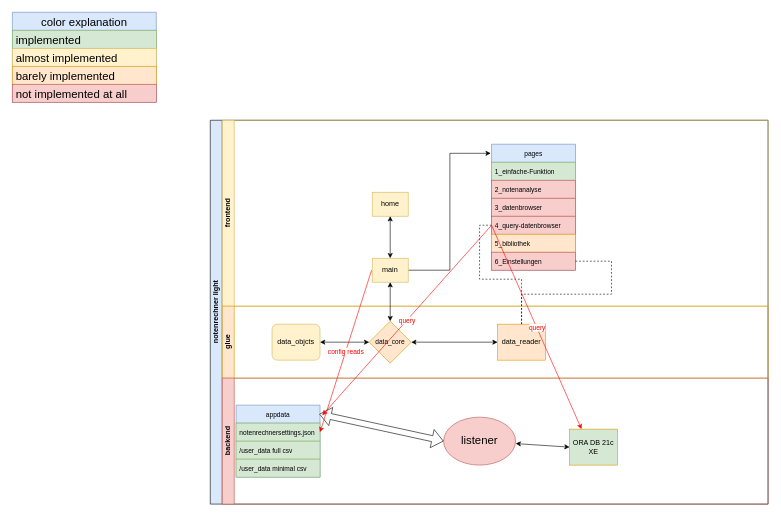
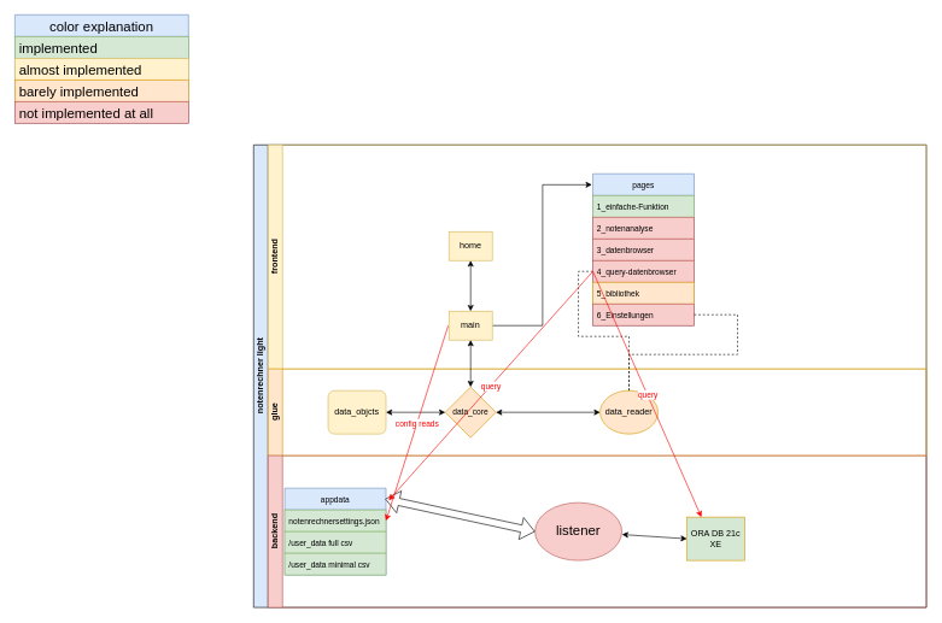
  <mxCell id="0" />
  <mxCell id="1" parent="0" />
  <mxCell id="2" value="notenrechner light" style="swimlane;html=1;childLayout=stackLayout;resizeParent=1;resizeParentMax=0;horizontal=0;startSize=20;horizontalStack=0;fillColor=#dae8fc;strokeColor=#000000;" parent="1" vertex="1"><mxGeometry x="350" y="200" width="930" height="640" as="geometry" /></mxCell>
  <mxCell id="3" value="" style="edgeStyle=orthogonalEdgeStyle;rounded=0;orthogonalLoop=1;jettySize=auto;html=1;dashed=1;endArrow=none;endFill=0;exitX=0;exitY=0.5;exitDx=0;exitDy=0;" parent="2" source="13" target="17" edge="1"><mxGeometry relative="1" as="geometry"><mxPoint x="180" y="90" as="sourcePoint" /></mxGeometry></mxCell>
  <mxCell id="4" value="frontend" style="swimlane;html=1;startSize=20;horizontal=0;fillColor=#fff2cc;strokeColor=#d6b656;" parent="2" vertex="1"><mxGeometry x="20" width="910" height="310" as="geometry" /></mxCell>
  <mxCell id="5" style="edgeStyle=orthogonalEdgeStyle;rounded=0;orthogonalLoop=1;jettySize=auto;html=1;exitX=1;exitY=0.5;exitDx=0;exitDy=0;entryX=-0.01;entryY=0.072;entryDx=0;entryDy=0;entryPerimeter=0;fontSize=11;" parent="4" source="6" target="9" edge="1"><mxGeometry relative="1" as="geometry" /></mxCell>
  <mxCell id="6" value="main" style="rounded=0;whiteSpace=wrap;html=1;fontFamily=Helvetica;fontSize=12;align=center;fillColor=#fff2cc;strokeColor=#d6b656;" parent="4" vertex="1"><mxGeometry x="250" y="230" width="60" height="40" as="geometry" /></mxCell>
  <mxCell id="7" value="home" style="rounded=0;whiteSpace=wrap;html=1;fontFamily=Helvetica;fontSize=12;align=center;fillColor=#fff2cc;strokeColor=#d6b656;" parent="4" vertex="1"><mxGeometry x="250" y="120" width="60" height="40" as="geometry" /></mxCell>
  <mxCell id="8" value="" style="endArrow=classic;startArrow=classic;html=1;rounded=0;fontSize=11;entryX=0.5;entryY=1;entryDx=0;entryDy=0;exitX=0.5;exitY=0;exitDx=0;exitDy=0;" parent="4" source="6" target="7" edge="1"><mxGeometry width="50" height="50" relative="1" as="geometry"><mxPoint x="259" y="100" as="sourcePoint" /><mxPoint x="309" y="50" as="targetPoint" /></mxGeometry></mxCell>
  <mxCell id="9" value="pages" style="swimlane;fontStyle=0;childLayout=stackLayout;horizontal=1;startSize=30;horizontalStack=0;resizeParent=1;resizeParentMax=0;resizeLast=0;collapsible=1;marginBottom=0;fontSize=11;fillColor=#dae8fc;strokeColor=#6c8ebf;" parent="4" vertex="1"><mxGeometry x="449" y="40" width="140" height="210" as="geometry" /></mxCell>
  <mxCell id="10" value="1_einfache-Funktion" style="text;strokeColor=#82b366;fillColor=#d5e8d4;align=left;verticalAlign=middle;spacingLeft=4;spacingRight=4;overflow=hidden;points=[[0,0.5],[1,0.5]];portConstraint=eastwest;rotatable=0;fontSize=11;" parent="9" vertex="1"><mxGeometry y="30" width="140" height="30" as="geometry" /></mxCell>
  <mxCell id="11" value="2_notenanalyse" style="text;strokeColor=#b85450;fillColor=#f8cecc;align=left;verticalAlign=middle;spacingLeft=4;spacingRight=4;overflow=hidden;points=[[0,0.5],[1,0.5]];portConstraint=eastwest;rotatable=0;fontSize=11;" parent="9" vertex="1"><mxGeometry y="60" width="140" height="30" as="geometry" /></mxCell>
  <mxCell id="12" value="3_datenbrowser" style="text;strokeColor=#b85450;fillColor=#f8cecc;align=left;verticalAlign=middle;spacingLeft=4;spacingRight=4;overflow=hidden;points=[[0,0.5],[1,0.5]];portConstraint=eastwest;rotatable=0;fontSize=11;" parent="9" vertex="1"><mxGeometry y="90" width="140" height="30" as="geometry" /></mxCell>
  <mxCell id="13" value="4_query-datenbrowser" style="text;strokeColor=#b85450;fillColor=#f8cecc;align=left;verticalAlign=middle;spacingLeft=4;spacingRight=4;overflow=hidden;points=[[0,0.5],[1,0.5]];portConstraint=eastwest;rotatable=0;fontSize=11;" parent="9" vertex="1"><mxGeometry y="120" width="140" height="30" as="geometry" /></mxCell>
  <mxCell id="14" value="5_bibliothek" style="text;strokeColor=#d79b00;fillColor=#ffe6cc;align=left;verticalAlign=middle;spacingLeft=4;spacingRight=4;overflow=hidden;points=[[0,0.5],[1,0.5]];portConstraint=eastwest;rotatable=0;fontSize=11;" parent="9" vertex="1"><mxGeometry y="150" width="140" height="30" as="geometry" /></mxCell>
  <mxCell id="15" value="6_Einstellungen" style="text;strokeColor=#b85450;fillColor=#f8cecc;align=left;verticalAlign=middle;spacingLeft=4;spacingRight=4;overflow=hidden;points=[[0,0.5],[1,0.5]];portConstraint=eastwest;rotatable=0;fontSize=11;" parent="9" vertex="1"><mxGeometry y="180" width="140" height="30" as="geometry" /></mxCell>
  <mxCell id="16" value="glue" style="swimlane;html=1;startSize=20;horizontal=0;fillColor=#ffe6cc;strokeColor=#d79b00;" parent="2" vertex="1"><mxGeometry x="20" y="310" width="910" height="120" as="geometry" /></mxCell>
- <mxCell id="17" value="data_reader" style="rounded=0;whiteSpace=wrap;html=1;fontFamily=Helvetica;fontSize=12;align=center;fillColor=#ffe6cc;strokeColor=#d79b00;" parent="16" vertex="1"><mxGeometry x="459" y="30" width="80" height="60" as="geometry" /></mxCell>
+ <mxCell id="17" value="data_reader" style="ellipse;whiteSpace=wrap;html=1;fontFamily=Helvetica;fontSize=12;align=center;fillColor=#ffe6cc;strokeColor=#d79b00;" parent="16" vertex="1"><mxGeometry x="459" y="30" width="80" height="60" as="geometry" /></mxCell>
  <mxCell id="18" value="&lt;font style=&quot;font-size: 11px;&quot;&gt;data_core&lt;/font&gt;" style="rhombus;whiteSpace=wrap;html=1;fontFamily=Helvetica;fontSize=12;align=center;fillColor=#ffe6cc;strokeColor=#d79b00;" parent="16" vertex="1"><mxGeometry x="245" y="25" width="70" height="70" as="geometry" /></mxCell>
  <mxCell id="19" value="data_objcts" style="whiteSpace=wrap;html=1;fontFamily=Helvetica;fontSize=12;align=center;fillColor=#fff2cc;strokeColor=#d6b656;rounded=1;" parent="16" vertex="1"><mxGeometry x="83" y="30" width="80" height="60" as="geometry" /></mxCell>
  <mxCell id="20" value="" style="endArrow=classic;startArrow=classic;html=1;rounded=0;fontSize=7;entryX=1;entryY=0.5;entryDx=0;entryDy=0;exitX=0;exitY=0.5;exitDx=0;exitDy=0;" parent="16" source="18" target="19" edge="1"><mxGeometry width="50" height="50" relative="1" as="geometry"><mxPoint x="239" y="40" as="sourcePoint" /><mxPoint x="290" y="-20" as="targetPoint" /></mxGeometry></mxCell>
  <mxCell id="21" value="" style="endArrow=classic;startArrow=classic;html=1;rounded=0;fontSize=7;entryX=1;entryY=0.5;entryDx=0;entryDy=0;" parent="16" target="18" edge="1"><mxGeometry width="50" height="50" relative="1" as="geometry"><mxPoint x="459" y="60" as="sourcePoint" /><mxPoint x="269" y="80" as="targetPoint" /></mxGeometry></mxCell>
  <mxCell id="22" value="backend" style="swimlane;html=1;startSize=20;horizontal=0;fillColor=#f8cecc;strokeColor=#b85450;" parent="2" vertex="1"><mxGeometry x="20" y="430" width="910" height="210" as="geometry" /></mxCell>
  <mxCell id="23" value="appdata" style="swimlane;fontStyle=0;childLayout=stackLayout;horizontal=1;startSize=30;horizontalStack=0;resizeParent=1;resizeParentMax=0;resizeLast=0;collapsible=1;marginBottom=0;fontSize=11;fillColor=#dae8fc;strokeColor=#6c8ebf;" parent="22" vertex="1"><mxGeometry x="23" y="45" width="140" height="120" as="geometry" /></mxCell>
  <mxCell id="24" value="notenrechnersettings.json" style="text;strokeColor=#82b366;fillColor=#d5e8d4;align=left;verticalAlign=middle;spacingLeft=4;spacingRight=4;overflow=hidden;points=[[0,0.5],[1,0.5]];portConstraint=eastwest;rotatable=0;fontSize=11;" parent="23" vertex="1"><mxGeometry y="30" width="140" height="30" as="geometry" /></mxCell>
  <mxCell id="25" value="/user_data full csv" style="text;strokeColor=#82b366;fillColor=#d5e8d4;align=left;verticalAlign=middle;spacingLeft=4;spacingRight=4;overflow=hidden;points=[[0,0.5],[1,0.5]];portConstraint=eastwest;rotatable=0;fontSize=11;" parent="23" vertex="1"><mxGeometry y="60" width="140" height="30" as="geometry" /></mxCell>
  <mxCell id="26" value="/user_data minimal csv" style="text;strokeColor=#82b366;fillColor=#d5e8d4;align=left;verticalAlign=middle;spacingLeft=4;spacingRight=4;overflow=hidden;points=[[0,0.5],[1,0.5]];portConstraint=eastwest;rotatable=0;fontSize=11;" parent="23" vertex="1"><mxGeometry y="90" width="140" height="30" as="geometry" /></mxCell>
  <mxCell id="27" value="&lt;font style=&quot;font-size: 19px;&quot; color=&quot;#000000&quot;&gt;listener&lt;/font&gt;" style="ellipse;whiteSpace=wrap;html=1;fontSize=11;fillColor=#f8cecc;strokeColor=#b85450;" parent="22" vertex="1"><mxGeometry x="369" y="65" width="120" height="80" as="geometry" /></mxCell>
  <mxCell id="28" value="" style="shape=flexArrow;endArrow=classic;startArrow=classic;html=1;rounded=0;strokeColor=#000000;fontSize=19;fontColor=#000000;entryX=0;entryY=0.5;entryDx=0;entryDy=0;exitX=0.992;exitY=0.124;exitDx=0;exitDy=0;exitPerimeter=0;fillColor=#FFFFFF;" parent="22" source="23" target="27" edge="1"><mxGeometry width="100" height="100" relative="1" as="geometry"><mxPoint x="169" y="60" as="sourcePoint" /><mxPoint x="339" as="targetPoint" /></mxGeometry></mxCell>
  <mxCell id="29" value="ORA DB 21c XE" style="rounded=0;whiteSpace=wrap;html=1;fontFamily=Helvetica;fontSize=12;align=center;fillColor=#d5e8d4;strokeColor=#d79b00;" parent="22" vertex="1"><mxGeometry x="579" y="85" width="80" height="60" as="geometry" /></mxCell>
  <mxCell id="30" value="" style="endArrow=classic;startArrow=classic;html=1;rounded=0;strokeColor=#000000;fontSize=19;fontColor=#000000;fillColor=#FFFFFF;exitX=1.002;exitY=0.551;exitDx=0;exitDy=0;exitPerimeter=0;entryX=0;entryY=0.5;entryDx=0;entryDy=0;" parent="22" source="27" target="29" edge="1"><mxGeometry width="50" height="50" relative="1" as="geometry"><mxPoint x="499" y="130" as="sourcePoint" /><mxPoint x="549" y="80" as="targetPoint" /></mxGeometry></mxCell>
  <mxCell id="31" value="" style="endArrow=classic;startArrow=classic;html=1;rounded=0;fontSize=7;entryX=0.5;entryY=1;entryDx=0;entryDy=0;exitX=0.5;exitY=0;exitDx=0;exitDy=0;" parent="2" source="18" target="6" edge="1"><mxGeometry width="50" height="50" relative="1" as="geometry"><mxPoint x="279" y="180" as="sourcePoint" /><mxPoint x="329" y="130" as="targetPoint" /></mxGeometry></mxCell>
  <mxCell id="32" value="" style="endArrow=none;dashed=1;html=1;rounded=0;fontSize=11;exitX=0.5;exitY=0;exitDx=0;exitDy=0;entryX=1;entryY=0.5;entryDx=0;entryDy=0;" parent="2" source="17" target="15" edge="1"><mxGeometry width="50" height="50" relative="1" as="geometry"><mxPoint x="329" y="410" as="sourcePoint" /><mxPoint x="379" y="360" as="targetPoint" /><Array as="points"><mxPoint x="519" y="290" /><mxPoint x="669" y="290" /><mxPoint x="669" y="235" /></Array></mxGeometry></mxCell>
  <mxCell id="33" value="" style="endArrow=classic;html=1;rounded=0;fontSize=11;entryX=1;entryY=0.5;entryDx=0;entryDy=0;strokeColor=#FF0000;" parent="2" target="24" edge="1"><mxGeometry relative="1" as="geometry"><mxPoint x="269" y="250" as="sourcePoint" /><mxPoint x="539" y="440" as="targetPoint" /></mxGeometry></mxCell>
  <mxCell id="34" value="&lt;font color=&quot;#ff0000&quot;&gt;config reads&lt;/font&gt;" style="edgeLabel;resizable=0;html=1;align=center;verticalAlign=middle;fontSize=11;" parent="33" connectable="0" vertex="1"><mxGeometry relative="1" as="geometry" /></mxCell>
  <mxCell id="35" value="" style="endArrow=classic;html=1;rounded=0;fontSize=11;entryX=1.027;entryY=0.14;entryDx=0;entryDy=0;strokeColor=#FF0000;exitX=0;exitY=0.5;exitDx=0;exitDy=0;entryPerimeter=0;" parent="2" source="13" target="23" edge="1"><mxGeometry relative="1" as="geometry"><mxPoint x="279" y="260" as="sourcePoint" /><mxPoint x="193" y="530" as="targetPoint" /></mxGeometry></mxCell>
  <mxCell id="36" value="&lt;font color=&quot;#ff0000&quot;&gt;query&lt;/font&gt;" style="edgeLabel;resizable=0;html=1;align=center;verticalAlign=middle;fontSize=11;" parent="35" connectable="0" vertex="1"><mxGeometry relative="1" as="geometry" /></mxCell>
  <mxCell id="37" value="" style="endArrow=classic;html=1;rounded=0;fontSize=11;entryX=0.25;entryY=0;entryDx=0;entryDy=0;strokeColor=#FF0000;exitX=0;exitY=0.5;exitDx=0;exitDy=0;" parent="2" source="13" target="29" edge="1"><mxGeometry relative="1" as="geometry"><mxPoint x="289" y="270" as="sourcePoint" /><mxPoint x="203" y="540" as="targetPoint" /></mxGeometry></mxCell>
  <mxCell id="38" value="&lt;font color=&quot;#ff0000&quot;&gt;query&lt;/font&gt;" style="edgeLabel;resizable=0;html=1;align=center;verticalAlign=middle;fontSize=11;" parent="37" connectable="0" vertex="1"><mxGeometry relative="1" as="geometry" /></mxCell>
  <mxCell id="39" value="color explanation" style="swimlane;fontStyle=0;childLayout=stackLayout;horizontal=1;startSize=30;horizontalStack=0;resizeParent=1;resizeParentMax=0;resizeLast=0;collapsible=1;marginBottom=0;labelBackgroundColor=none;strokeColor=#6c8ebf;fontSize=19;fillColor=#dae8fc;" parent="1" vertex="1"><mxGeometry x="20" y="20" width="240" height="150" as="geometry" /></mxCell>
  <mxCell id="40" value="implemented" style="text;strokeColor=#82b366;fillColor=#d5e8d4;align=left;verticalAlign=middle;spacingLeft=4;spacingRight=4;overflow=hidden;points=[[0,0.5],[1,0.5]];portConstraint=eastwest;rotatable=0;labelBackgroundColor=none;fontSize=19;" parent="39" vertex="1"><mxGeometry y="30" width="240" height="30" as="geometry" /></mxCell>
  <mxCell id="41" value="almost implemented" style="text;strokeColor=#d6b656;fillColor=#fff2cc;align=left;verticalAlign=middle;spacingLeft=4;spacingRight=4;overflow=hidden;points=[[0,0.5],[1,0.5]];portConstraint=eastwest;rotatable=0;labelBackgroundColor=none;fontSize=19;" parent="39" vertex="1"><mxGeometry y="60" width="240" height="30" as="geometry" /></mxCell>
  <mxCell id="42" value="barely implemented" style="text;strokeColor=#d79b00;fillColor=#ffe6cc;align=left;verticalAlign=middle;spacingLeft=4;spacingRight=4;overflow=hidden;points=[[0,0.5],[1,0.5]];portConstraint=eastwest;rotatable=0;labelBackgroundColor=none;fontSize=19;" parent="39" vertex="1"><mxGeometry y="90" width="240" height="30" as="geometry" /></mxCell>
  <mxCell id="43" value="not implemented at all" style="text;strokeColor=#b85450;fillColor=#f8cecc;align=left;verticalAlign=middle;spacingLeft=4;spacingRight=4;overflow=hidden;points=[[0,0.5],[1,0.5]];portConstraint=eastwest;rotatable=0;labelBackgroundColor=none;fontSize=19;" parent="39" vertex="1"><mxGeometry y="120" width="240" height="30" as="geometry" /></mxCell>
